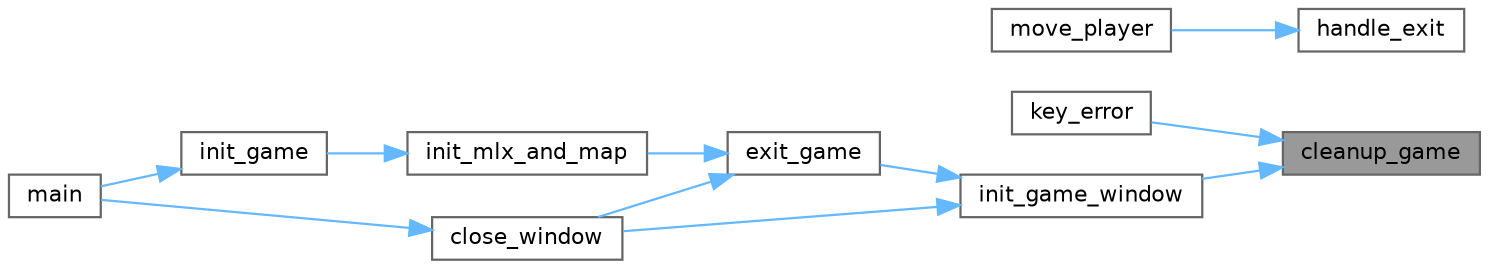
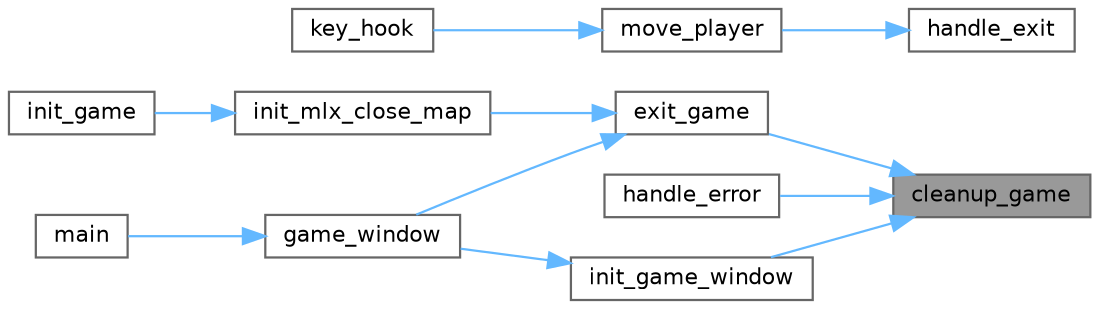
  digraph {
    rankdir=RL
    node [color=grey40 fillcolor=white fontname=Helvetica fontsize=10 shape=box style=filled]
    edge [color=steelblue1 dir=back fontname=Helvetica fontsize=10 labelfontname=Helvetica labelfontsize=10 style=solid]
    n1 [color=gray40 fillcolor=grey60 fontcolor=black height=0.2 label=cleanup_game width=0.4]
    n2 [height=0.2 label=exit_game width=0.4]
-   n3 [height=0.2 label=key_error width=0.4]
+   n3 [height=0.2 label=handle_error width=0.4]
    n4 [height=0.2 label=init_game_window width=0.4]
-   n5 [height=0.2 label=init_mlx_and_map width=0.4]
-   n6 [height=0.2 label=close_window width=0.4]
+   n5 [height=0.2 label=init_mlx_close_map width=0.4]
+   n6 [height=0.2 label=game_window width=0.4]
    n7 [height=0.2 label=handle_exit width=0.4]
    n8 [height=0.2 label=move_player width=0.4]
+   n9 [height=0.2 label=key_hook width=0.4]
    n10 [height=0.2 label=init_game width=0.4]
    n11 [height=0.2 label=main width=0.4]
-   n4 -> n2
+   n1 -> n2
    n1 -> n3
    n1 -> n4
    n2 -> n5
    n2 -> n6
    n4 -> n6
    n5 -> n10
    n6 -> n11
    n7 -> n8
-   n10 -> n11
+   n8 -> n9
  }
